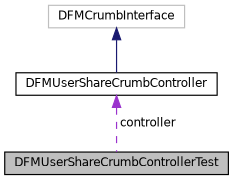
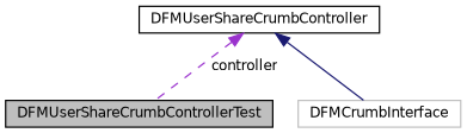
  digraph {
    node [color=black fillcolor=white fontname=Helvetica fontsize=10 shape=record style=filled]
    edge [dir=back fontname=Helvetica fontsize=10 labelfontname=Helvetica labelfontsize=10]
    n1 [fillcolor=grey75 fontcolor=black height=0.2 label=DFMUserShareCrumbControllerTest width=0.4]
    n2 [height=0.2 label=DFMUserShareCrumbController width=0.4]
    n3 [color=grey75 height=0.2 label=DFMCrumbInterface width=0.4]
    n2 -> n1 [color=darkorchid3 label=" controller" style=dashed]
-   n3 -> n2 [color=midnightblue style=solid]
+   n2 -> n3 [color=midnightblue style=solid]
  }
